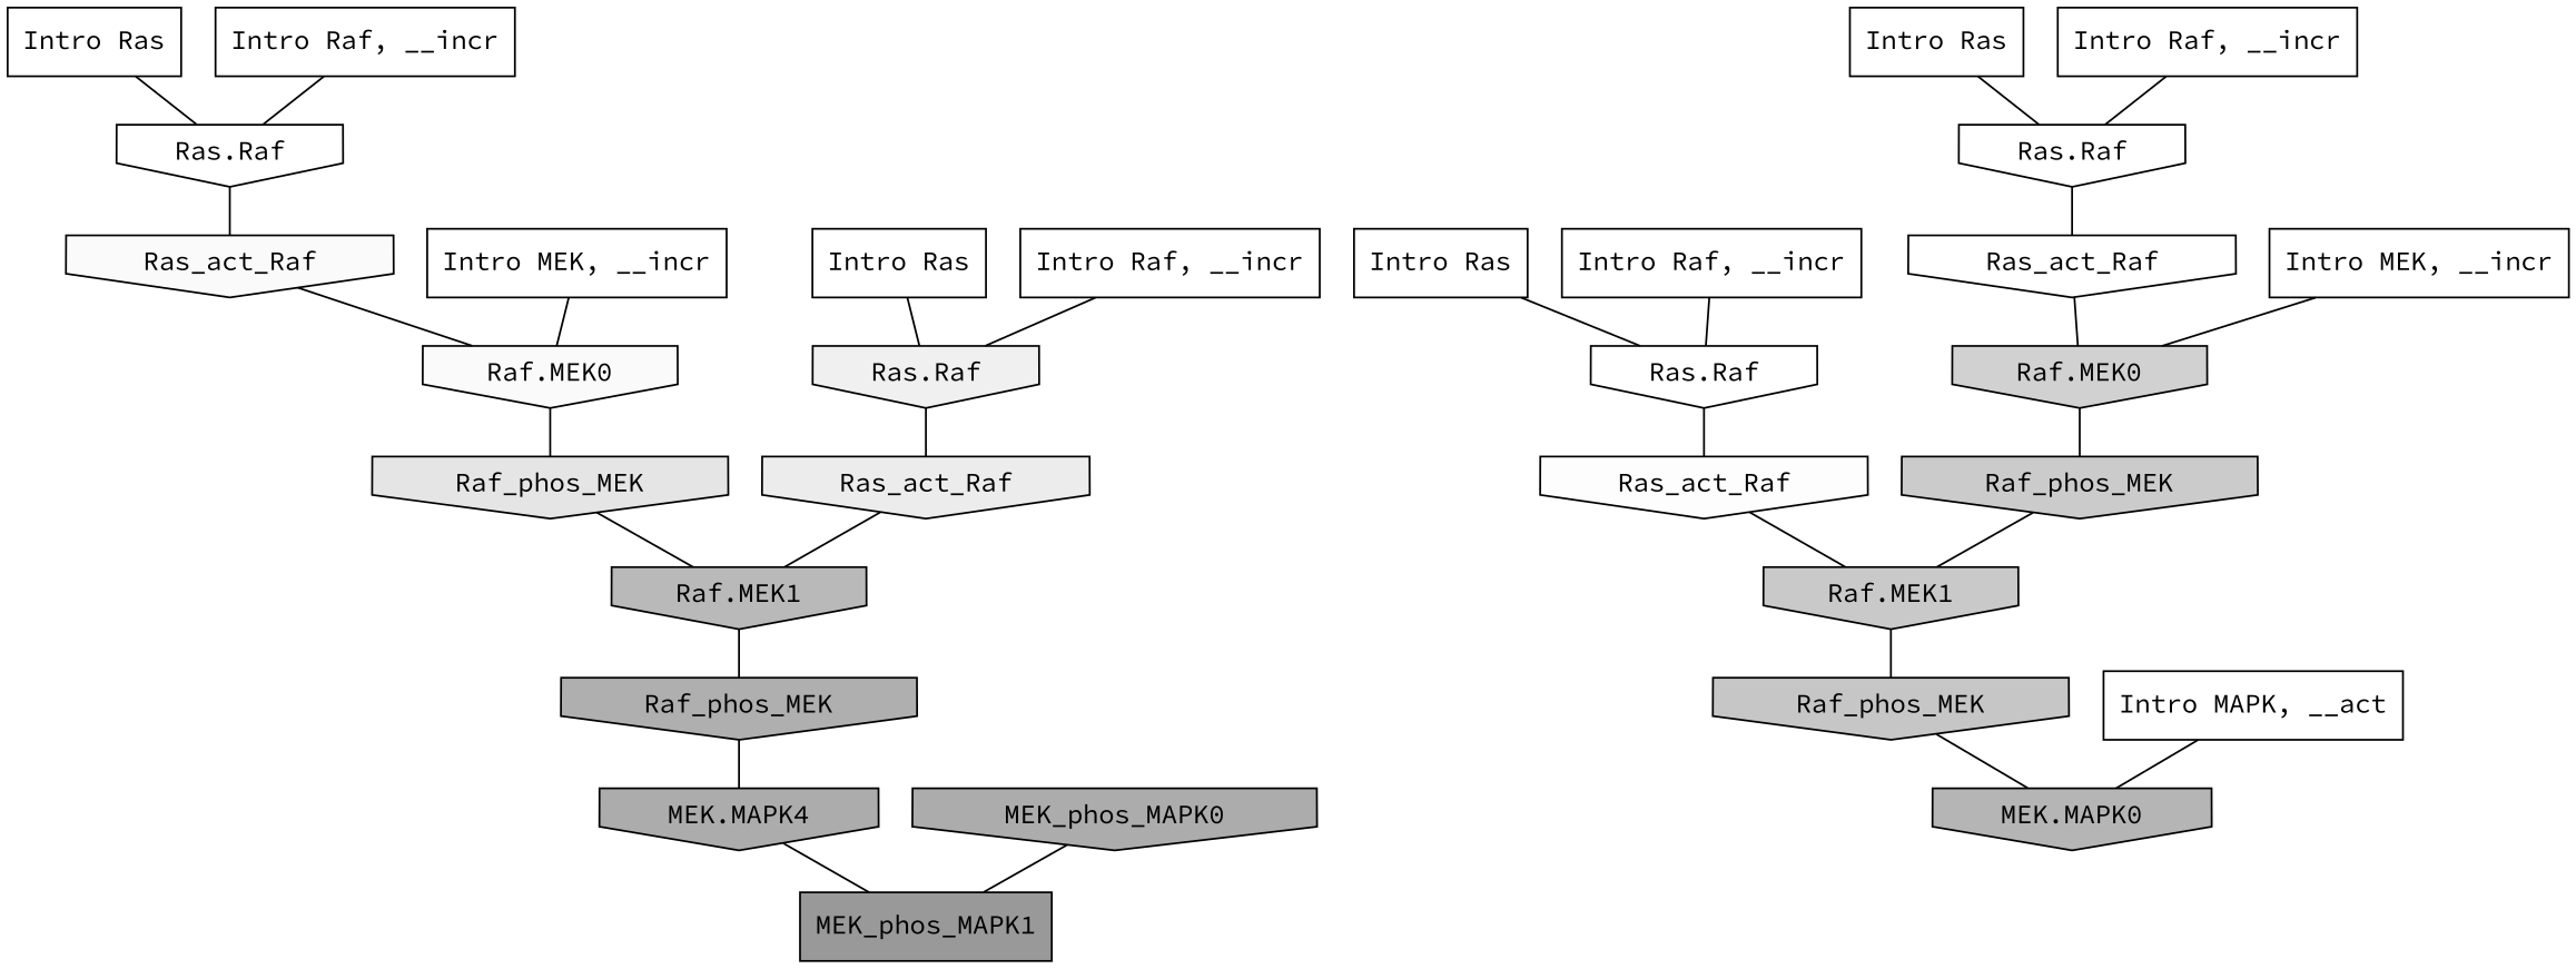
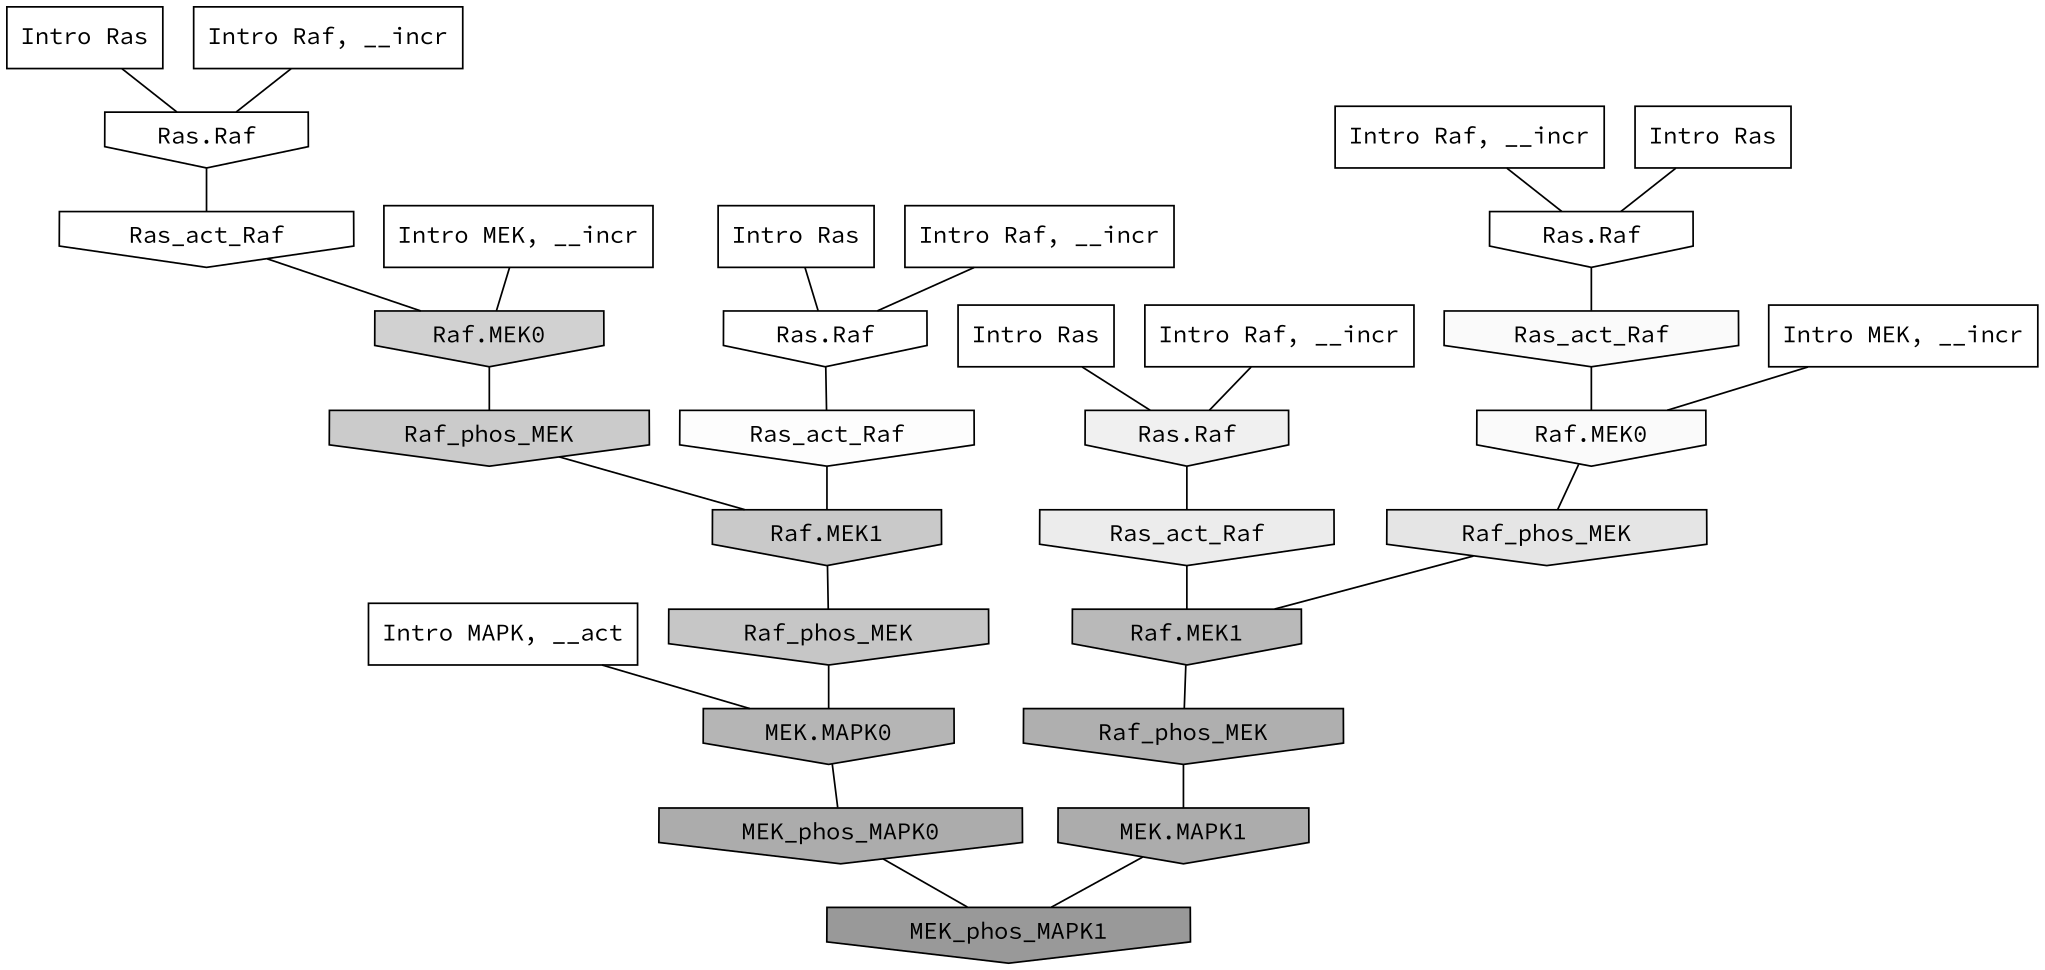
  digraph {
    fontname="Source Code Pro"
    rankdir=TB
    ranksep=0.30
    node [fillcolor="0.000 0.000 1.000" fontname="Source Code Pro" shape=invhouse style=filled]
    edge [color="0.000 0.000 0.000" dir=none fontname="Source Code Pro"]
    n1 [label="Intro Ras" shape=rectangle]
    n2 [fillcolor="0.000 0.000 0.998" label="Ras.Raf"]
    n3 [fillcolor="0.000 0.000 0.979" label=Ras_act_Raf]
    n4 [label="Intro Ras" shape=rectangle]
    n5 [label="Ras.Raf"]
    n6 [fillcolor="0.000 0.000 0.990" label=Ras_act_Raf]
    n7 [label="Intro Ras" shape=rectangle]
    n8 [fillcolor="0.000 0.000 0.939" label="Ras.Raf"]
    n9 [fillcolor="0.000 0.000 0.924" label=Ras_act_Raf]
    n10 [label="Intro Ras" shape=rectangle]
    n11 [label="Ras.Raf"]
    n12 [fillcolor="0.000 0.000 0.997" label=Ras_act_Raf]
    n13 [label="Intro Raf, __incr" shape=rectangle]
    n14 [label="Intro Raf, __incr" shape=rectangle]
    n15 [label="Intro Raf, __incr" shape=rectangle]
    n16 [label="Intro Raf, __incr" shape=rectangle]
    n17 [label="Intro MEK, __incr" shape=rectangle]
    n18 [fillcolor="0.000 0.000 0.979" label="Raf.MEK0"]
    n19 [fillcolor="0.000 0.000 0.897" label=Raf_phos_MEK]
    n20 [label="Intro MEK, __incr" shape=rectangle]
    n21 [fillcolor="0.000 0.000 0.820" label="Raf.MEK0"]
    n22 [fillcolor="0.000 0.000 0.793" label=Raf_phos_MEK]
    n23 [label="Intro MAPK, __act" shape=rectangle]
    n24 [fillcolor="0.000 0.000 0.710" label="MEK.MAPK0"]
    n25 [fillcolor="0.000 0.000 0.673" label=MEK_phos_MAPK0]
    n26 [fillcolor="0.000 0.000 0.788" label="Raf.MEK1"]
    n27 [fillcolor="0.000 0.000 0.776" label=Raf_phos_MEK]
    n28 [fillcolor="0.000 0.000 0.726" label="Raf.MEK1"]
    n29 [fillcolor="0.000 0.000 0.687" label=Raf_phos_MEK]
-   n30 [fillcolor="0.000 0.000 0.673" label="MEK.MAPK4"]
-   n31 [fillcolor="0.000 0.000 0.600" label=MEK_phos_MAPK1 shape=box]
+   n30 [fillcolor="0.000 0.000 0.673" label="MEK.MAPK1"]
+   n31 [fillcolor="0.000 0.000 0.600" label=MEK_phos_MAPK1]
    n1 -> n2
    n2 -> n3
    n3 -> n18
    n4 -> n5
    n5 -> n6
    n6 -> n26
    n7 -> n8
    n8 -> n9
    n9 -> n28
    n10 -> n11
    n11 -> n12
    n12 -> n21
    n13 -> n5
    n14 -> n8
    n15 -> n2
    n16 -> n11
    n17 -> n18
    n18 -> n19
    n19 -> n28
    n20 -> n21
    n21 -> n22
    n22 -> n26
    n23 -> n24
+   n24 -> n25
    n25 -> n31
    n26 -> n27
    n27 -> n24
    n28 -> n29
    n29 -> n30
    n30 -> n31
  }
